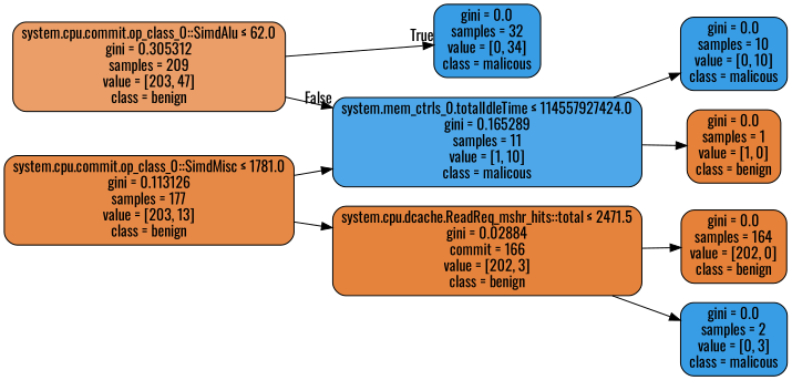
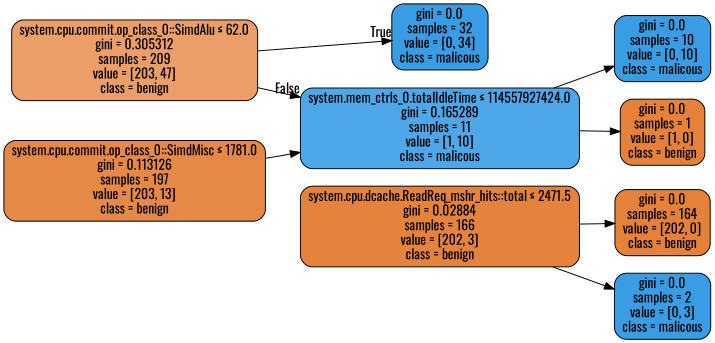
  digraph {
    fontname=Oswald
    rankdir=LR
    node [color=black fillcolor="#399de5" fontname=Oswald shape=box style="filled, rounded"]
    edge [fontname=Oswald]
    n1 [fillcolor="#eb9e67" label=<system.cpu.commit.op_class_0::SimdAlu &le; 62.0<br/>gini = 0.305312<br/>samples = 209<br/>value = [203, 47]<br/>class = benign>]
    n2 [label=<gini = 0.0<br/>samples = 32<br/>value = [0, 34]<br/>class = malicous>]
    n3 [fillcolor="#4da7e8" label=<system.mem_ctrls_0.totalIdleTime &le; 114557927424.0<br/>gini = 0.165289<br/>samples = 11<br/>value = [1, 10]<br/>class = malicous>]
-   n4 [fillcolor="#e78946" label=<system.cpu.commit.op_class_0::SimdMisc &le; 1781.0<br/>gini = 0.113126<br/>samples = 177<br/>value = [203, 13]<br/>class = benign>]
-   n5 [fillcolor="#e5833c" label=<system.cpu.dcache.ReadReq_mshr_hits::total &le; 2471.5<br/>gini = 0.02884<br/>commit = 166<br/>value = [202, 3]<br/>class = benign>]
+   n4 [fillcolor="#e78946" label=<system.cpu.commit.op_class_0::SimdMisc &le; 1781.0<br/>gini = 0.113126<br/>samples = 197<br/>value = [203, 13]<br/>class = benign>]
+   n5 [fillcolor="#e5833c" label=<system.cpu.dcache.ReadReq_mshr_hits::total &le; 2471.5<br/>gini = 0.02884<br/>samples = 166<br/>value = [202, 3]<br/>class = benign>]
    n6 [fillcolor="#e58139" label=<gini = 0.0<br/>samples = 164<br/>value = [202, 0]<br/>class = benign>]
    n7 [label=<gini = 0.0<br/>samples = 2<br/>value = [0, 3]<br/>class = malicous>]
    n8 [label=<gini = 0.0<br/>samples = 10<br/>value = [0, 10]<br/>class = malicous>]
    n9 [fillcolor="#e58139" label=<gini = 0.0<br/>samples = 1<br/>value = [1, 0]<br/>class = benign>]
    n1 -> n2 [headlabel=True labelangle=45 labeldistance=2.5]
    n1 -> n3 [headlabel=False labelangle=-45 labeldistance=2.5]
    n3 -> n8
    n3 -> n9
    n4 -> n3
-   n4 -> n5
    n5 -> n6
    n5 -> n7
  }
